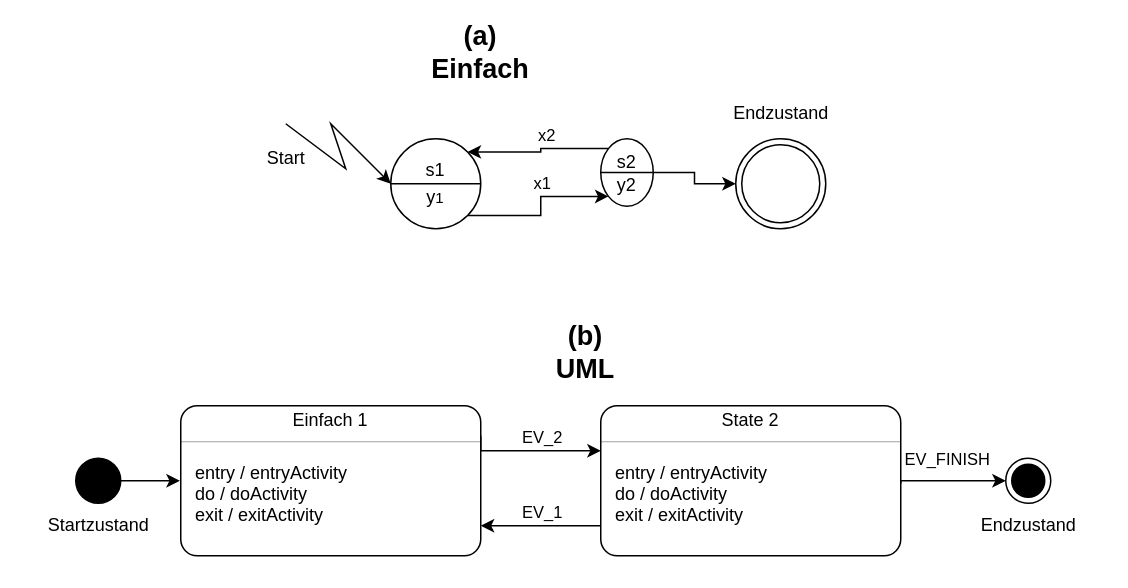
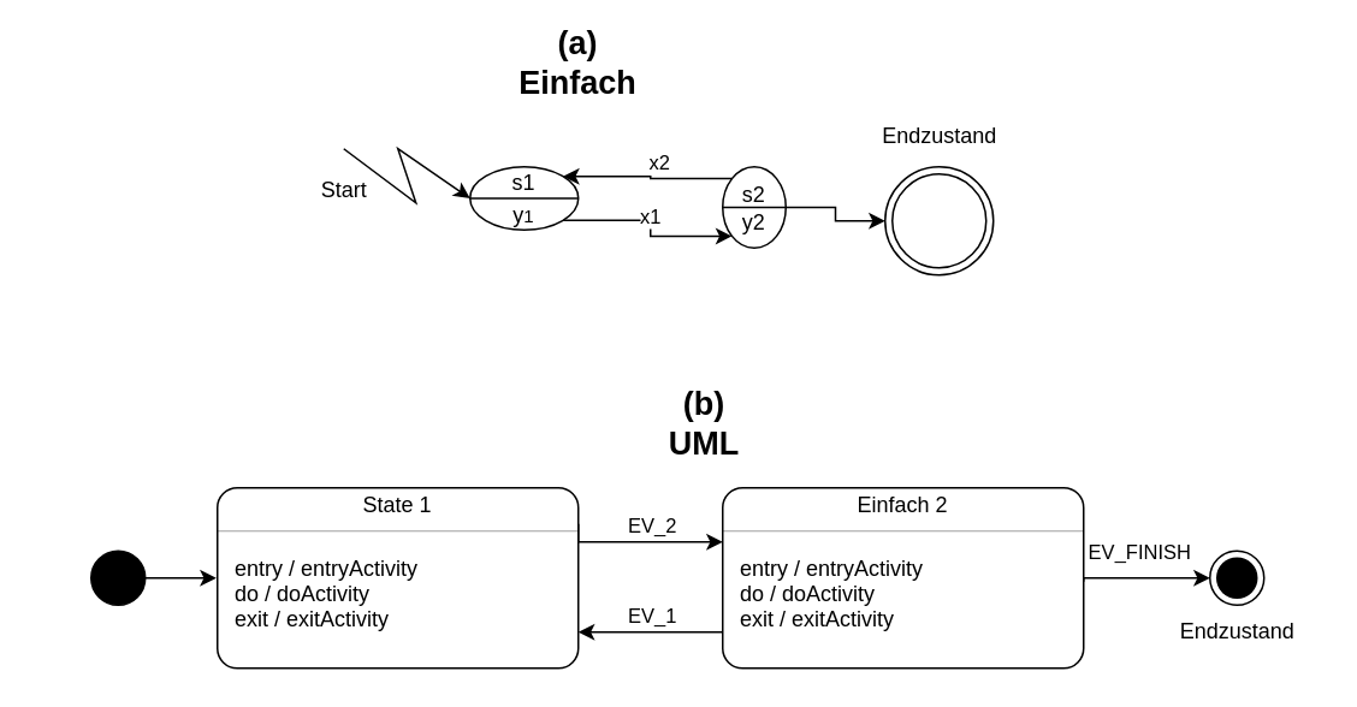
  <mxCell id="0" />
  <mxCell id="1" parent="0" />
  <mxCell id="2" value="" style="ellipse;html=1;shape=endState;fillColor=strokeColor;" vertex="1" parent="1"><mxGeometry x="670" y="305" width="30" height="30" as="geometry" /></mxCell>
  <mxCell id="3" style="edgeStyle=orthogonalEdgeStyle;rounded=0;orthogonalLoop=1;jettySize=auto;html=1;exitX=1;exitY=0.5;exitDx=0;exitDy=0;entryX=-0.003;entryY=0.87;entryDx=0;entryDy=0;entryPerimeter=0;" edge="1" parent="1" source="4" target="17"><mxGeometry relative="1" as="geometry" /></mxCell>
  <mxCell id="4" value="" style="ellipse;fillColor=strokeColor;html=1;" vertex="1" parent="1"><mxGeometry x="50" y="305" width="30" height="30" as="geometry" /></mxCell>
  <mxCell id="5" value="" style="fontStyle=1;align=center;verticalAlign=middle;childLayout=stackLayout;horizontal=1;horizontalStack=0;resizeParent=1;resizeParentMax=0;resizeLast=0;marginBottom=0;rounded=1;absoluteArcSize=1;arcSize=22;" vertex="1" parent="1"><mxGeometry x="400" y="270" width="200" height="100" as="geometry" /></mxCell>
- <mxCell id="6" value="State 2" style="html=1;align=center;spacing=0;verticalAlign=middle;strokeColor=none;fillColor=none;whiteSpace=wrap;" vertex="1" parent="5"><mxGeometry width="200" height="20" as="geometry" /></mxCell>
+ <mxCell id="6" value="Einfach 2" style="html=1;align=center;spacing=0;verticalAlign=middle;strokeColor=none;fillColor=none;whiteSpace=wrap;" vertex="1" parent="5"><mxGeometry width="200" height="20" as="geometry" /></mxCell>
  <mxCell id="7" value="" style="line;strokeWidth=0.25;fillColor=none;align=left;verticalAlign=middle;spacingTop=-1;spacingLeft=3;spacingRight=3;rotatable=0;labelPosition=right;points=[];portConstraint=eastwest;" vertex="1" parent="5"><mxGeometry y="20" width="200" height="8" as="geometry" /></mxCell>
  <mxCell id="8" value="" style="html=1;align=left;spacing=0;spacingLeft=10;verticalAlign=middle;strokeColor=none;fillColor=none;whiteSpace=wrap;" vertex="1" parent="5"><mxGeometry y="28" width="200" height="10" as="geometry" /></mxCell>
  <mxCell id="9" value="entry / entryActivity" style="html=1;align=left;spacing=0;spacingLeft=10;verticalAlign=middle;strokeColor=none;fillColor=none;whiteSpace=wrap;" vertex="1" parent="5"><mxGeometry y="38" width="200" height="14" as="geometry" /></mxCell>
  <mxCell id="10" value="do / doActivity" style="html=1;align=left;spacing=0;spacingLeft=10;verticalAlign=middle;strokeColor=none;fillColor=none;whiteSpace=wrap;" vertex="1" parent="5"><mxGeometry y="52" width="200" height="14" as="geometry" /></mxCell>
  <mxCell id="11" value="exit / exitActivity" style="html=1;align=left;spacingLeft=10;spacing=0;verticalAlign=middle;strokeColor=none;fillColor=none;whiteSpace=wrap;" vertex="1" parent="5"><mxGeometry y="66" width="200" height="14" as="geometry" /></mxCell>
  <mxCell id="12" value="" style="html=1;align=left;spacing=0;spacingLeft=10;verticalAlign=middle;strokeColor=none;fillColor=none;whiteSpace=wrap;" vertex="1" parent="5"><mxGeometry y="80" width="200" height="20" as="geometry" /></mxCell>
  <mxCell id="13" value="" style="fontStyle=1;align=center;verticalAlign=middle;childLayout=stackLayout;horizontal=1;horizontalStack=0;resizeParent=1;resizeParentMax=0;resizeLast=0;marginBottom=0;rounded=1;absoluteArcSize=1;arcSize=22;" vertex="1" parent="1"><mxGeometry x="120" y="270" width="200" height="100" as="geometry" /></mxCell>
- <mxCell id="14" value="Einfach 1" style="html=1;align=center;spacing=0;verticalAlign=middle;strokeColor=none;fillColor=none;whiteSpace=wrap;" vertex="1" parent="13"><mxGeometry width="200" height="20" as="geometry" /></mxCell>
+ <mxCell id="14" value="State 1" style="html=1;align=center;spacing=0;verticalAlign=middle;strokeColor=none;fillColor=none;whiteSpace=wrap;" vertex="1" parent="13"><mxGeometry width="200" height="20" as="geometry" /></mxCell>
  <mxCell id="15" value="" style="line;strokeWidth=0.25;fillColor=none;align=left;verticalAlign=middle;spacingTop=-1;spacingLeft=3;spacingRight=3;rotatable=0;labelPosition=right;points=[];portConstraint=eastwest;" vertex="1" parent="13"><mxGeometry y="20" width="200" height="8" as="geometry" /></mxCell>
  <mxCell id="16" value="" style="html=1;align=left;spacing=0;spacingLeft=10;verticalAlign=middle;strokeColor=none;fillColor=none;whiteSpace=wrap;" vertex="1" parent="13"><mxGeometry y="28" width="200" height="10" as="geometry" /></mxCell>
  <mxCell id="17" value="entry / entryActivity" style="html=1;align=left;spacing=0;spacingLeft=10;verticalAlign=middle;strokeColor=none;fillColor=none;whiteSpace=wrap;" vertex="1" parent="13"><mxGeometry y="38" width="200" height="14" as="geometry" /></mxCell>
  <mxCell id="18" value="do / doActivity" style="html=1;align=left;spacing=0;spacingLeft=10;verticalAlign=middle;strokeColor=none;fillColor=none;whiteSpace=wrap;" vertex="1" parent="13"><mxGeometry y="52" width="200" height="14" as="geometry" /></mxCell>
  <mxCell id="19" value="exit / exitActivity" style="html=1;align=left;spacingLeft=10;spacing=0;verticalAlign=middle;strokeColor=none;fillColor=none;whiteSpace=wrap;" vertex="1" parent="13"><mxGeometry y="66" width="200" height="14" as="geometry" /></mxCell>
  <mxCell id="20" value="" style="html=1;align=left;spacing=0;spacingLeft=10;verticalAlign=middle;strokeColor=none;fillColor=none;whiteSpace=wrap;" vertex="1" parent="13"><mxGeometry y="80" width="200" height="20" as="geometry" /></mxCell>
  <mxCell id="21" style="edgeStyle=orthogonalEdgeStyle;rounded=0;orthogonalLoop=1;jettySize=auto;html=1;exitX=0;exitY=0;exitDx=0;exitDy=0;entryX=1;entryY=0;entryDx=0;entryDy=0;" edge="1" parent="1" source="24" target="27"><mxGeometry relative="1" as="geometry" /></mxCell>
  <mxCell id="22" value="x2" style="edgeLabel;html=1;align=center;verticalAlign=middle;resizable=0;points=[];" vertex="1" connectable="0" parent="21"><mxGeometry x="-0.128" y="1" relative="1" as="geometry"><mxPoint y="-10" as="offset" /></mxGeometry></mxCell>
  <mxCell id="23" style="edgeStyle=orthogonalEdgeStyle;rounded=0;orthogonalLoop=1;jettySize=auto;html=1;exitX=1;exitY=0.5;exitDx=0;exitDy=0;entryX=0;entryY=0.5;entryDx=0;entryDy=0;" edge="1" parent="1" source="24" target="28"><mxGeometry relative="1" as="geometry" /></mxCell>
  <mxCell id="24" value="s2&lt;div&gt;y2&lt;/div&gt;" style="shape=ellipse;html=1;dashed=0;whiteSpace=wrap;aspect=fixed;perimeter=ellipsePerimeter;" vertex="1" parent="1"><mxGeometry x="400" y="92" width="35" height="45" as="geometry" /></mxCell>
  <mxCell id="25" style="edgeStyle=orthogonalEdgeStyle;rounded=0;orthogonalLoop=1;jettySize=auto;html=1;exitX=1;exitY=1;exitDx=0;exitDy=0;entryX=0;entryY=1;entryDx=0;entryDy=0;" edge="1" parent="1" source="27" target="24"><mxGeometry relative="1" as="geometry" /></mxCell>
  <mxCell id="26" value="x1" style="edgeLabel;html=1;align=center;verticalAlign=middle;resizable=0;points=[];" vertex="1" connectable="0" parent="25"><mxGeometry x="0.107" relative="1" as="geometry"><mxPoint y="-11" as="offset" /></mxGeometry></mxCell>
- <mxCell id="27" value="&lt;div&gt;s1&lt;/div&gt;&lt;sub&gt;&lt;span style=&quot;font-size: 12px;&quot;&gt;y&lt;/span&gt;1&lt;/sub&gt;" style="shape=ellipse;html=1;dashed=0;whiteSpace=wrap;aspect=fixed;perimeter=ellipsePerimeter;" vertex="1" parent="1"><mxGeometry x="260" y="92" width="60" height="60" as="geometry" /></mxCell>
+ <mxCell id="27" value="&lt;div&gt;s1&lt;/div&gt;&lt;sub&gt;&lt;span style=&quot;font-size: 12px;&quot;&gt;y&lt;/span&gt;1&lt;/sub&gt;" style="shape=ellipse;html=1;dashed=0;whiteSpace=wrap;aspect=fixed;perimeter=ellipsePerimeter;" vertex="1" parent="1"><mxGeometry x="260" y="92" width="60" height="35" as="geometry" /></mxCell>
  <mxCell id="28" value="" style="ellipse;shape=doubleEllipse;html=1;dashed=0;whiteSpace=wrap;aspect=fixed;" vertex="1" parent="1"><mxGeometry x="490" y="92" width="60" height="60" as="geometry" /></mxCell>
  <mxCell id="29" value="" style="endArrow=classic;html=1;rounded=0;entryX=0;entryY=0.5;entryDx=0;entryDy=0;startArrow=none;startFill=0;endFill=1;" edge="1" parent="1" target="27"><mxGeometry width="50" height="50" relative="1" as="geometry"><mxPoint x="190" y="82" as="sourcePoint" /><mxPoint x="240" y="102" as="targetPoint" /><Array as="points"><mxPoint x="230" y="112" /><mxPoint x="220" y="82" /></Array></mxGeometry></mxCell>
  <mxCell id="30" value="Start" style="text;html=1;align=center;verticalAlign=middle;resizable=0;points=[];autosize=1;strokeColor=none;fillColor=none;" vertex="1" parent="1"><mxGeometry x="165" y="90" width="50" height="30" as="geometry" /></mxCell>
  <mxCell id="31" value="Endzustand" style="text;html=1;align=center;verticalAlign=middle;resizable=0;points=[];autosize=1;strokeColor=none;fillColor=none;" vertex="1" parent="1"><mxGeometry x="475" y="60" width="90" height="30" as="geometry" /></mxCell>
- <mxCell id="32" value="Startzustand" style="text;html=1;align=center;verticalAlign=middle;resizable=0;points=[];autosize=1;strokeColor=none;fillColor=none;" vertex="1" parent="1"><mxGeometry x="20" y="335" width="90" height="30" as="geometry" /></mxCell>
  <mxCell id="33" value="" style="endArrow=none;html=1;rounded=0;exitX=0;exitY=0.5;exitDx=0;exitDy=0;entryX=1;entryY=0.5;entryDx=0;entryDy=0;" edge="1" parent="1" source="27" target="27"><mxGeometry width="50" height="50" relative="1" as="geometry"><mxPoint x="420" y="362" as="sourcePoint" /><mxPoint x="470" y="312" as="targetPoint" /></mxGeometry></mxCell>
  <mxCell id="34" value="" style="endArrow=none;html=1;rounded=0;exitX=0;exitY=0.5;exitDx=0;exitDy=0;entryX=1;entryY=0.5;entryDx=0;entryDy=0;" edge="1" parent="1" source="24" target="24"><mxGeometry width="50" height="50" relative="1" as="geometry"><mxPoint x="270" y="132" as="sourcePoint" /><mxPoint x="330" y="132" as="targetPoint" /></mxGeometry></mxCell>
  <mxCell id="35" value="&lt;b&gt;&lt;font style=&quot;font-size: 18px;&quot;&gt;(a) Einfach&lt;/font&gt;&lt;/b&gt;" style="text;html=1;align=center;verticalAlign=middle;whiteSpace=wrap;rounded=0;" vertex="1" parent="1"><mxGeometry x="290" y="20" width="60" height="30" as="geometry" /></mxCell>
  <mxCell id="36" value="&lt;b&gt;&lt;font style=&quot;font-size: 18px;&quot;&gt;(b) UML&lt;/font&gt;&lt;/b&gt;" style="text;html=1;align=center;verticalAlign=middle;whiteSpace=wrap;rounded=0;" vertex="1" parent="1"><mxGeometry x="360" y="220" width="60" height="30" as="geometry" /></mxCell>
  <mxCell id="37" style="edgeStyle=orthogonalEdgeStyle;rounded=0;orthogonalLoop=1;jettySize=auto;html=1;exitX=1;exitY=1;exitDx=0;exitDy=0;" edge="1" parent="1" source="14"><mxGeometry relative="1" as="geometry"><mxPoint x="400" y="300" as="targetPoint" /><Array as="points"><mxPoint x="320" y="300" /><mxPoint x="360" y="300" /></Array></mxGeometry></mxCell>
  <mxCell id="38" value="EV_2" style="edgeLabel;html=1;align=center;verticalAlign=middle;resizable=0;points=[];" vertex="1" connectable="0" parent="37"><mxGeometry x="0.01" y="1" relative="1" as="geometry"><mxPoint x="5" y="-9" as="offset" /></mxGeometry></mxCell>
  <mxCell id="39" style="edgeStyle=orthogonalEdgeStyle;rounded=0;orthogonalLoop=1;jettySize=auto;html=1;exitX=0;exitY=1;exitDx=0;exitDy=0;entryX=1;entryY=0;entryDx=0;entryDy=0;" edge="1" parent="1" source="11" target="20"><mxGeometry relative="1" as="geometry"><Array as="points"><mxPoint x="380" y="350" /><mxPoint x="380" y="350" /></Array></mxGeometry></mxCell>
  <mxCell id="40" value="EV_1" style="edgeLabel;html=1;align=center;verticalAlign=middle;resizable=0;points=[];" vertex="1" connectable="0" parent="39"><mxGeometry x="-0.103" y="-1" relative="1" as="geometry"><mxPoint x="-4" y="-9" as="offset" /></mxGeometry></mxCell>
  <mxCell id="41" style="edgeStyle=orthogonalEdgeStyle;rounded=0;orthogonalLoop=1;jettySize=auto;html=1;exitX=1;exitY=0;exitDx=0;exitDy=0;entryX=0;entryY=0.5;entryDx=0;entryDy=0;" edge="1" parent="1" source="10" target="2"><mxGeometry relative="1" as="geometry"><Array as="points"><mxPoint x="600" y="320" /></Array></mxGeometry></mxCell>
  <mxCell id="42" value="EV_FINISH" style="edgeLabel;html=1;align=center;verticalAlign=middle;resizable=0;points=[];" vertex="1" connectable="0" parent="41"><mxGeometry x="-0.13" y="1" relative="1" as="geometry"><mxPoint x="1" y="-14" as="offset" /></mxGeometry></mxCell>
  <mxCell id="43" value="Endzustand" style="text;html=1;align=center;verticalAlign=middle;resizable=0;points=[];autosize=1;strokeColor=none;fillColor=none;" vertex="1" parent="1"><mxGeometry x="640" y="335" width="90" height="30" as="geometry" /></mxCell>
